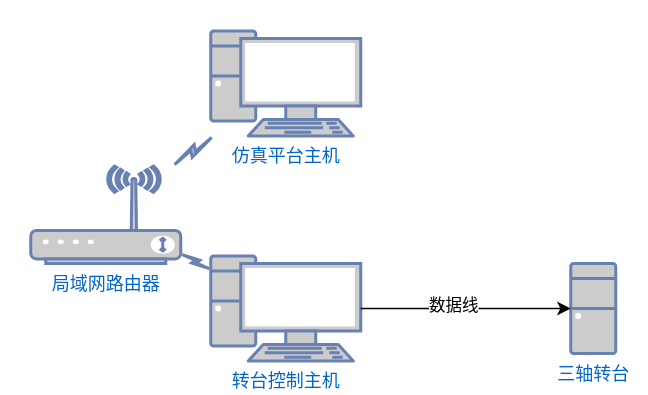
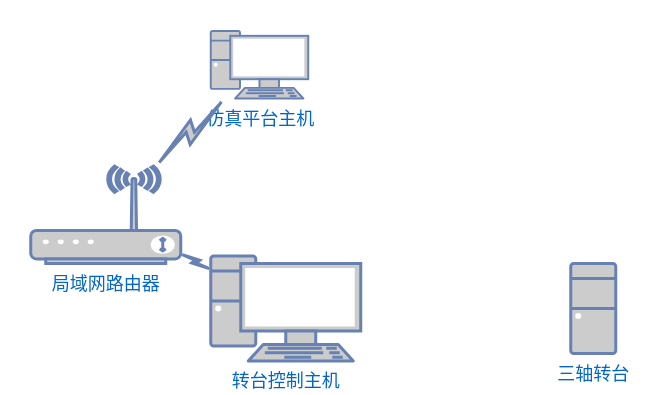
  <mxCell id="0" />
  <mxCell id="1" parent="0" />
- <mxCell id="2" value="&lt;div&gt;仿真平台主机&lt;/div&gt;" style="fontColor=#0066CC;verticalAlign=top;verticalLabelPosition=bottom;labelPosition=center;align=center;html=1;outlineConnect=0;fillColor=#CCCCCC;strokeColor=#6881B3;gradientColor=none;gradientDirection=north;strokeWidth=2;shape=mxgraph.networks.pc;" parent="1" vertex="1"><mxGeometry x="140" y="20" width="100" height="70" as="geometry" /></mxCell>
+ <mxCell id="2" value="&lt;div&gt;仿真平台主机&lt;/div&gt;" style="fontColor=#0066CC;verticalAlign=top;verticalLabelPosition=bottom;labelPosition=center;align=center;html=1;outlineConnect=0;fillColor=#CCCCCC;strokeColor=#6881B3;gradientColor=none;gradientDirection=north;strokeWidth=2;shape=mxgraph.networks.pc;" parent="1" vertex="1"><mxGeometry x="140" y="20" width="65" height="45" as="geometry" /></mxCell>
  <mxCell id="3" value="&lt;div&gt;转台控制主机&lt;/div&gt;" style="fontColor=#0066CC;verticalAlign=top;verticalLabelPosition=bottom;labelPosition=center;align=center;html=1;outlineConnect=0;fillColor=#CCCCCC;strokeColor=#6881B3;gradientColor=none;gradientDirection=north;strokeWidth=2;shape=mxgraph.networks.pc;" parent="1" vertex="1"><mxGeometry x="140" y="170" width="100" height="70" as="geometry" /></mxCell>
  <mxCell id="4" value="&lt;div&gt;局域网路由器&lt;/div&gt;" style="fontColor=#0066CC;verticalAlign=top;verticalLabelPosition=bottom;labelPosition=center;align=center;html=1;outlineConnect=0;fillColor=#CCCCCC;strokeColor=#6881B3;gradientColor=none;gradientDirection=north;strokeWidth=2;shape=mxgraph.networks.wireless_modem;" parent="1" vertex="1"><mxGeometry x="20" y="110" width="100" height="65" as="geometry" /></mxCell>
  <mxCell id="5" value="" style="html=1;outlineConnect=0;fillColor=#CCCCCC;strokeColor=#6881B3;gradientColor=none;gradientDirection=north;strokeWidth=2;shape=mxgraph.networks.comm_link_edge;html=1;rounded=0;" parent="1" source="4" target="2" edge="1"><mxGeometry width="100" height="100" relative="1" as="geometry"><mxPoint x="20" y="130" as="sourcePoint" /><mxPoint x="120" y="30" as="targetPoint" /></mxGeometry></mxCell>
  <mxCell id="6" value="" style="html=1;outlineConnect=0;fillColor=#CCCCCC;strokeColor=#6881B3;gradientColor=none;gradientDirection=north;strokeWidth=2;shape=mxgraph.networks.comm_link_edge;html=1;rounded=0;" parent="1" source="4" target="3" edge="1"><mxGeometry width="100" height="100" relative="1" as="geometry"><mxPoint x="60" y="470" as="sourcePoint" /><mxPoint x="160" y="370" as="targetPoint" /></mxGeometry></mxCell>
  <mxCell id="7" value="三轴转台" style="fontColor=#0066CC;verticalAlign=top;verticalLabelPosition=bottom;labelPosition=center;align=center;html=1;outlineConnect=0;fillColor=#CCCCCC;strokeColor=#6881B3;gradientColor=none;gradientDirection=north;strokeWidth=2;shape=mxgraph.networks.desktop_pc;" parent="1" vertex="1"><mxGeometry x="380" y="175" width="30" height="60" as="geometry" /></mxCell>
- <mxCell id="8" style="edgeStyle=orthogonalEdgeStyle;rounded=0;orthogonalLoop=1;jettySize=auto;html=1;entryX=0;entryY=0.5;entryDx=0;entryDy=0;entryPerimeter=0;" parent="1" source="3" target="7" edge="1"><mxGeometry relative="1" as="geometry" /></mxCell>
- <mxCell id="9" value="Text" style="edgeLabel;html=1;align=center;verticalAlign=middle;resizable=0;points=[];" parent="8" vertex="1" connectable="0"><mxGeometry x="-0.139" y="1" relative="1" as="geometry"><mxPoint as="offset" /></mxGeometry></mxCell>
- <mxCell id="10" value="数据线" style="edgeLabel;html=1;align=center;verticalAlign=middle;resizable=0;points=[];" parent="8" vertex="1" connectable="0"><mxGeometry x="-0.122" y="3" relative="1" as="geometry"><mxPoint as="offset" /></mxGeometry></mxCell>
